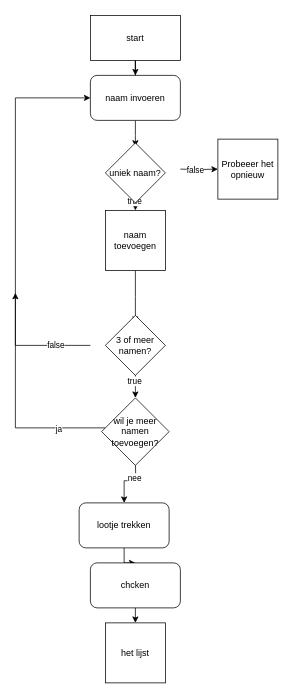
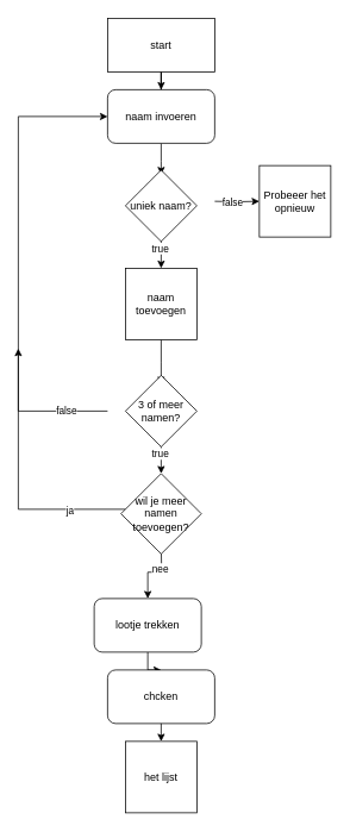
  <mxCell id="0" />
  <mxCell id="1" parent="0" />
  <mxCell id="2" value="" style="edgeStyle=orthogonalEdgeStyle;rounded=0;orthogonalLoop=1;jettySize=auto;html=1;" parent="1" source="3" target="5" edge="1"><mxGeometry relative="1" as="geometry" /></mxCell>
  <mxCell id="3" value="start" style="rounded=0;whiteSpace=wrap;html=1;" parent="1" vertex="1"><mxGeometry x="120" y="20" width="120" height="60" as="geometry" /></mxCell>
  <mxCell id="4" value="" style="edgeStyle=orthogonalEdgeStyle;rounded=0;orthogonalLoop=1;jettySize=auto;html=1;" parent="1" source="5" edge="1"><mxGeometry relative="1" as="geometry"><mxPoint x="180" y="195" as="targetPoint" /></mxGeometry></mxCell>
  <mxCell id="5" value="naam invoeren" style="rounded=1;whiteSpace=wrap;html=1;" parent="1" vertex="1"><mxGeometry x="120" y="100" width="120" height="60" as="geometry" /></mxCell>
  <mxCell id="6" value="" style="edgeStyle=orthogonalEdgeStyle;rounded=0;orthogonalLoop=1;jettySize=auto;html=1;" parent="1" target="8" edge="1"><mxGeometry relative="1" as="geometry"><mxPoint x="240" y="225" as="sourcePoint" /></mxGeometry></mxCell>
  <mxCell id="7" value="false" style="edgeLabel;html=1;align=center;verticalAlign=middle;resizable=0;points=[];" parent="6" vertex="1" connectable="0"><mxGeometry x="-0.192" relative="1" as="geometry"><mxPoint as="offset" /></mxGeometry></mxCell>
  <mxCell id="8" value="Probeeer het opnieuw" style="whiteSpace=wrap;html=1;aspect=fixed;" parent="1" vertex="1"><mxGeometry x="290" y="185" width="80" height="80" as="geometry" /></mxCell>
  <mxCell id="9" value="" style="edgeStyle=orthogonalEdgeStyle;rounded=0;orthogonalLoop=1;jettySize=auto;html=1;" parent="1" source="10" edge="1"><mxGeometry relative="1" as="geometry"><mxPoint x="180" y="430" as="targetPoint" /></mxGeometry></mxCell>
- <mxCell id="10" value="naam toevoegen" style="whiteSpace=wrap;html=1;aspect=fixed;" parent="1" vertex="1"><mxGeometry x="140" y="280" width="80" height="80" as="geometry" /></mxCell>
+ <mxCell id="10" value="naam toevoegen" style="whiteSpace=wrap;html=1;aspect=fixed;" parent="1" vertex="1"><mxGeometry x="140" y="300" width="80" height="80" as="geometry" /></mxCell>
  <mxCell id="11" value="" style="endArrow=classic;html=1;rounded=0;exitX=0.5;exitY=1;exitDx=0;exitDy=0;entryX=0.5;entryY=0;entryDx=0;entryDy=0;" parent="1" target="10" edge="1"><mxGeometry width="50" height="50" relative="1" as="geometry"><mxPoint x="180" y="255" as="sourcePoint" /><mxPoint x="250" y="190" as="targetPoint" /></mxGeometry></mxCell>
  <mxCell id="12" value="true" style="edgeLabel;html=1;align=center;verticalAlign=middle;resizable=0;points=[];" parent="11" vertex="1" connectable="0"><mxGeometry x="-0.013" y="-2" relative="1" as="geometry"><mxPoint as="offset" /></mxGeometry></mxCell>
  <mxCell id="13" value="" style="endArrow=classic;html=1;rounded=0;entryX=0;entryY=0.5;entryDx=0;entryDy=0;exitX=0;exitY=0.5;exitDx=0;exitDy=0;" parent="1" target="5" edge="1"><mxGeometry width="50" height="50" relative="1" as="geometry"><mxPoint x="120" y="460" as="sourcePoint" /><mxPoint x="80" y="460" as="targetPoint" /><Array as="points"><mxPoint x="20" y="460" /><mxPoint x="20" y="130" /></Array></mxGeometry></mxCell>
  <mxCell id="14" value="false" style="edgeLabel;html=1;align=center;verticalAlign=middle;resizable=0;points=[];" parent="13" vertex="1" connectable="0"><mxGeometry x="-0.824" y="-1" relative="1" as="geometry"><mxPoint as="offset" /></mxGeometry></mxCell>
  <mxCell id="15" value="" style="edgeStyle=orthogonalEdgeStyle;rounded=0;orthogonalLoop=1;jettySize=auto;html=1;" parent="1" target="22" edge="1"><mxGeometry relative="1" as="geometry"><mxPoint x="180" y="610" as="sourcePoint" /></mxGeometry></mxCell>
  <mxCell id="16" value="nee" style="edgeLabel;html=1;align=center;verticalAlign=middle;resizable=0;points=[];" parent="15" vertex="1" connectable="0"><mxGeometry x="-0.305" y="-2" relative="1" as="geometry"><mxPoint as="offset" /></mxGeometry></mxCell>
  <mxCell id="17" value="" style="endArrow=classic;html=1;rounded=0;exitX=0;exitY=0.5;exitDx=0;exitDy=0;" parent="1" edge="1"><mxGeometry width="50" height="50" relative="1" as="geometry"><mxPoint x="140" y="570" as="sourcePoint" /><mxPoint x="20" y="390" as="targetPoint" /><Array as="points"><mxPoint x="20" y="570" /></Array></mxGeometry></mxCell>
  <mxCell id="18" value="ja" style="edgeLabel;html=1;align=center;verticalAlign=middle;resizable=0;points=[];" parent="17" vertex="1" connectable="0"><mxGeometry x="-0.577" y="1" relative="1" as="geometry"><mxPoint as="offset" /></mxGeometry></mxCell>
  <mxCell id="19" value="" style="endArrow=classic;html=1;rounded=0;exitX=0.5;exitY=1;exitDx=0;exitDy=0;entryX=0.5;entryY=0;entryDx=0;entryDy=0;" parent="1" edge="1"><mxGeometry width="50" height="50" relative="1" as="geometry"><mxPoint x="180" y="490" as="sourcePoint" /><mxPoint x="180" y="530" as="targetPoint" /></mxGeometry></mxCell>
  <mxCell id="20" value="true" style="edgeLabel;html=1;align=center;verticalAlign=middle;resizable=0;points=[];" parent="19" vertex="1" connectable="0"><mxGeometry x="-0.13" y="-2" relative="1" as="geometry"><mxPoint as="offset" /></mxGeometry></mxCell>
  <mxCell id="21" value="" style="edgeStyle=orthogonalEdgeStyle;rounded=0;orthogonalLoop=1;jettySize=auto;html=1;" parent="1" source="22" target="23" edge="1"><mxGeometry relative="1" as="geometry" /></mxCell>
  <mxCell id="22" value="lootje trekken" style="rounded=1;whiteSpace=wrap;html=1;" parent="1" vertex="1"><mxGeometry x="105" y="670" width="120" height="60" as="geometry" /></mxCell>
  <mxCell id="23" value="chcken" style="whiteSpace=wrap;html=1;rounded=1;" parent="1" vertex="1"><mxGeometry x="120" y="750" width="120" height="60" as="geometry" /></mxCell>
  <mxCell id="24" value="het lijst" style="whiteSpace=wrap;html=1;aspect=fixed;" parent="1" vertex="1"><mxGeometry x="140" y="830" width="80" height="80" as="geometry" /></mxCell>
  <mxCell id="25" value="" style="endArrow=classic;html=1;rounded=0;exitX=0.5;exitY=1;exitDx=0;exitDy=0;entryX=0.5;entryY=0;entryDx=0;entryDy=0;" parent="1" source="23" target="24" edge="1"><mxGeometry width="50" height="50" relative="1" as="geometry"><mxPoint x="580" y="970" as="sourcePoint" /><mxPoint x="630" y="920" as="targetPoint" /></mxGeometry></mxCell>
  <mxCell id="26" value="uniek naam?" style="rhombus;whiteSpace=wrap;html=1;" vertex="1" parent="1"><mxGeometry x="140" y="190" width="80" height="80" as="geometry" /></mxCell>
  <mxCell id="27" value="3 of meer namen?" style="rhombus;whiteSpace=wrap;html=1;" vertex="1" parent="1"><mxGeometry x="140" y="420" width="80" height="80" as="geometry" /></mxCell>
  <mxCell id="28" value="wil je meer namen toevoegen?" style="rhombus;whiteSpace=wrap;html=1;" vertex="1" parent="1"><mxGeometry x="135" y="530" width="90" height="90" as="geometry" /></mxCell>
